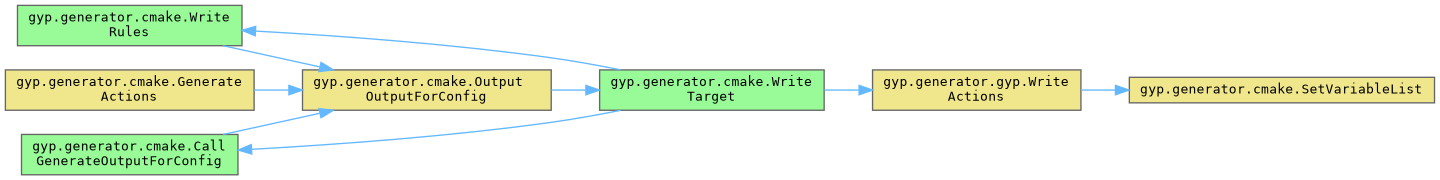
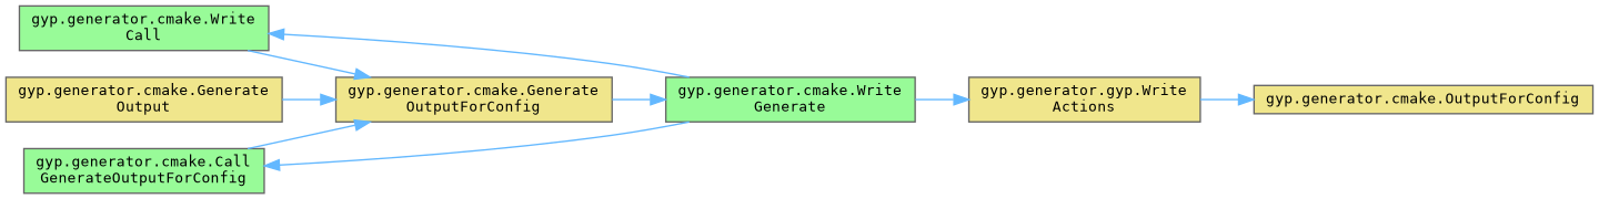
  digraph {
    fontname="DejaVu Sans Mono"
    rankdir=RL
    node [color=grey40 fillcolor=khaki fontname="DejaVu Sans Mono" fontsize=10 shape=box style=filled]
    edge [color=steelblue1 dir=back fontname="DejaVu Sans Mono" fontsize=10 labelfontname=Helvetica labelfontsize=10 style=solid]
-   n1 [color=gray40 fontcolor=black height=0.2 label="gyp.generator.cmake.SetVariableList" width=0.4]
+   n1 [color=gray40 fontcolor=black height=0.2 label="gyp.generator.cmake.OutputForConfig" width=0.4]
    n2 [height=0.2 label="gyp.generator.gyp.Write\lActions" width=0.4]
-   n3 [fillcolor=palegreen height=0.2 label="gyp.generator.cmake.Write\lTarget" width=0.4]
-   n4 [height=0.2 label="gyp.generator.cmake.Output\lOutputForConfig" width=0.4]
-   n5 [fillcolor=palegreen height=0.2 label="gyp.generator.cmake.Write\lRules" width=0.4]
+   n3 [fillcolor=palegreen height=0.2 label="gyp.generator.cmake.Write\lGenerate" width=0.4]
+   n4 [height=0.2 label="gyp.generator.cmake.Generate\lOutputForConfig" width=0.4]
+   n5 [fillcolor=palegreen height=0.2 label="gyp.generator.cmake.Write\lCall" width=0.4]
    n6 [fillcolor=palegreen height=0.2 label="gyp.generator.cmake.Call\lGenerateOutputForConfig" width=0.4]
-   n7 [height=0.2 label="gyp.generator.cmake.Generate\lActions" width=0.4]
+   n7 [height=0.2 label="gyp.generator.cmake.Generate\lOutput" width=0.4]
    n1 -> n2
    n2 -> n3
    n3 -> n4
    n4 -> n5
    n4 -> n6
    n4 -> n7
    n5 -> n3
    n6 -> n3
  }
